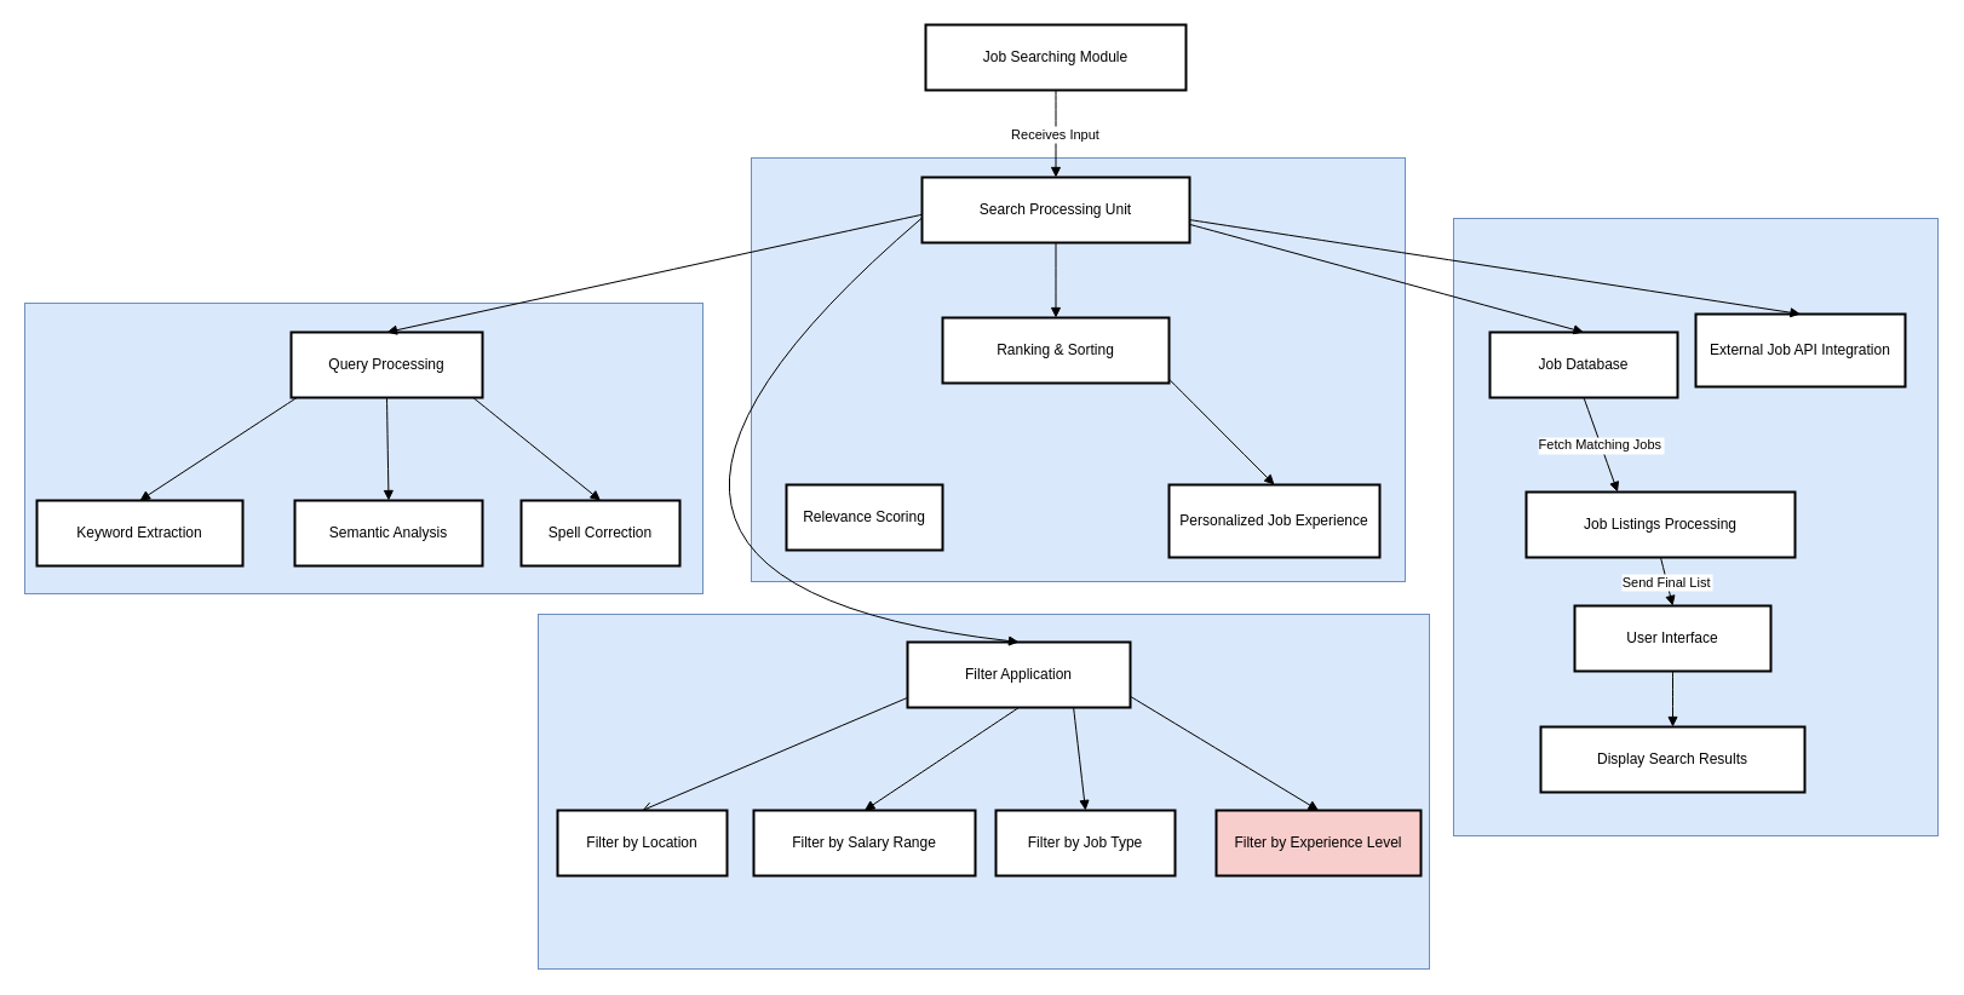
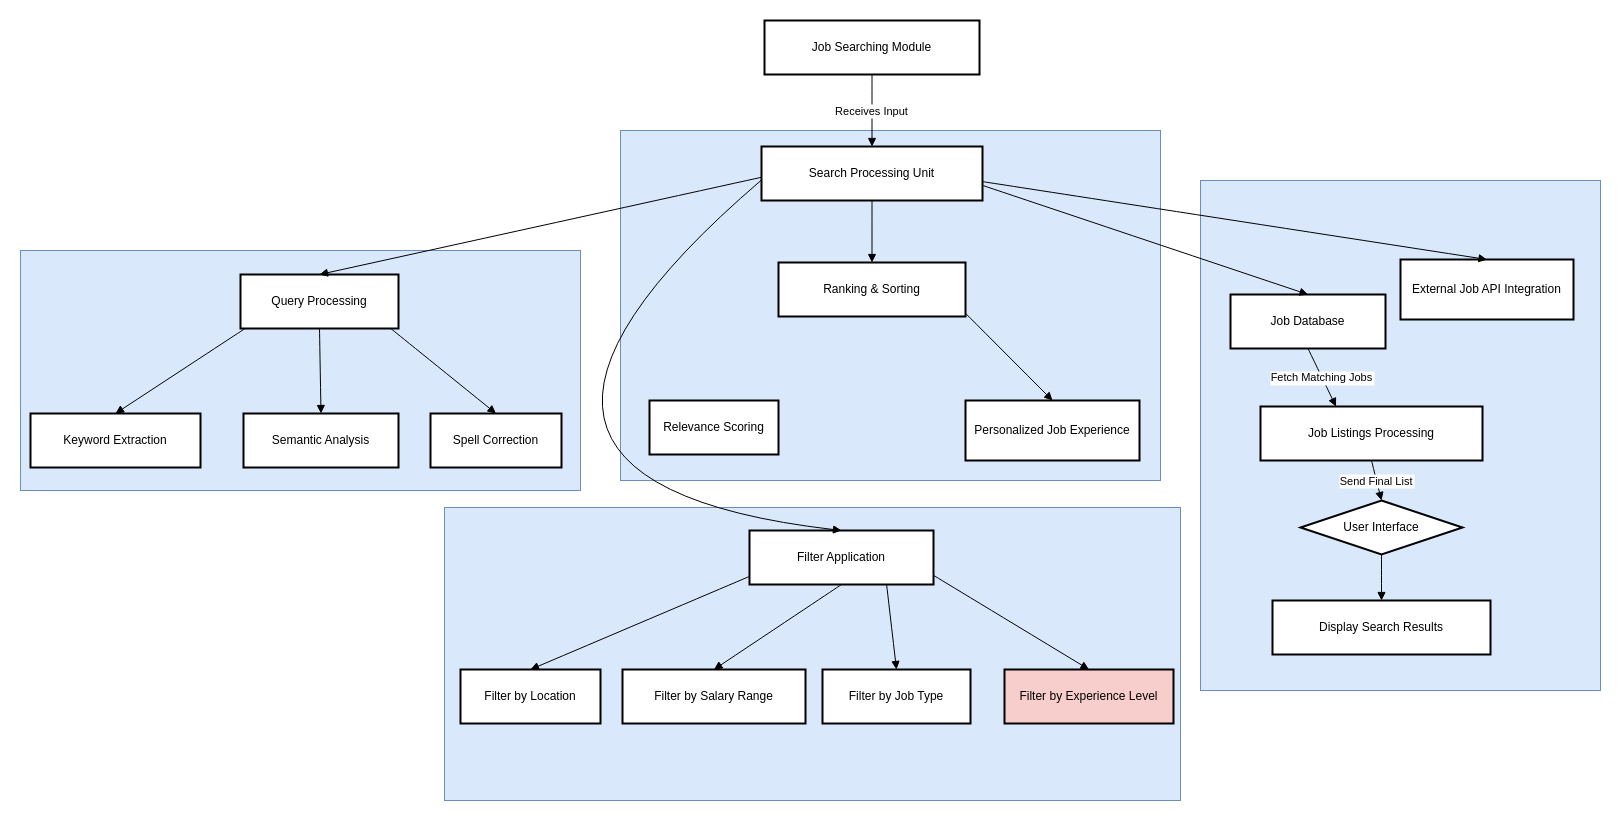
  <mxCell id="0" />
  <mxCell id="1" parent="0" />
  <mxCell id="2" value="" style="rounded=0;whiteSpace=wrap;html=1;fillColor=#dae8fc;strokeColor=#6c8ebf;" vertex="1" parent="1"><mxGeometry x="620" y="130" width="540" height="350" as="geometry" /></mxCell>
  <mxCell id="3" value="" style="rounded=0;whiteSpace=wrap;html=1;fillColor=#dae8fc;strokeColor=#6c8ebf;" vertex="1" parent="1"><mxGeometry x="1200" y="180" width="400" height="510" as="geometry" /></mxCell>
  <mxCell id="4" value="" style="rounded=0;whiteSpace=wrap;html=1;fillColor=#dae8fc;strokeColor=#6c8ebf;" vertex="1" parent="1"><mxGeometry x="444" y="507" width="736" height="293" as="geometry" /></mxCell>
  <mxCell id="5" value="" style="rounded=0;whiteSpace=wrap;html=1;fillColor=#dae8fc;strokeColor=#6c8ebf;" vertex="1" parent="1"><mxGeometry x="20" y="250" width="560" height="240" as="geometry" /></mxCell>
  <mxCell id="6" value="Semantic Analysis" style="whiteSpace=wrap;strokeWidth=2;" vertex="1" parent="1"><mxGeometry x="243" y="413" width="155" height="54" as="geometry" /></mxCell>
  <mxCell id="7" value="Job Searching Module" style="whiteSpace=wrap;strokeWidth=2;" vertex="1" parent="1"><mxGeometry x="764" y="20" width="215" height="54" as="geometry" /></mxCell>
  <mxCell id="8" value="Search Processing Unit" style="whiteSpace=wrap;strokeWidth=2;" vertex="1" parent="1"><mxGeometry x="761" y="146" width="221" height="54" as="geometry" /></mxCell>
  <mxCell id="9" value="Query Processing" style="whiteSpace=wrap;strokeWidth=2;" vertex="1" parent="1"><mxGeometry x="240" y="274" width="158" height="54" as="geometry" /></mxCell>
  <mxCell id="10" value="Filter Application" style="whiteSpace=wrap;strokeWidth=2;" vertex="1" parent="1"><mxGeometry x="749" y="530" width="184" height="54" as="geometry" /></mxCell>
  <mxCell id="11" value="Ranking &amp; Sorting" style="whiteSpace=wrap;strokeWidth=2;" vertex="1" parent="1"><mxGeometry x="778" y="262" width="187" height="54" as="geometry" /></mxCell>
  <mxCell id="12" value="Keyword Extraction" style="whiteSpace=wrap;strokeWidth=2;" vertex="1" parent="1"><mxGeometry x="30" y="413" width="170" height="54" as="geometry" /></mxCell>
  <mxCell id="13" value="Spell Correction" style="whiteSpace=wrap;strokeWidth=2;" vertex="1" parent="1"><mxGeometry x="430" y="413" width="131" height="54" as="geometry" /></mxCell>
  <mxCell id="14" value="Filter by Location" style="whiteSpace=wrap;strokeWidth=2;" vertex="1" parent="1"><mxGeometry x="460" y="669" width="140" height="54" as="geometry" /></mxCell>
  <mxCell id="15" value="Filter by Salary Range" style="whiteSpace=wrap;strokeWidth=2;" vertex="1" parent="1"><mxGeometry x="622" y="669" width="183" height="54" as="geometry" /></mxCell>
  <mxCell id="16" value="Filter by Job Type" style="whiteSpace=wrap;strokeWidth=2;" vertex="1" parent="1"><mxGeometry x="822" y="669" width="148" height="54" as="geometry" /></mxCell>
  <mxCell id="17" value="Filter by Experience Level" style="whiteSpace=wrap;strokeWidth=2;fillColor=#f8cecc;" vertex="1" parent="1"><mxGeometry x="1004" y="669" width="169" height="54" as="geometry" /></mxCell>
  <mxCell id="18" value="Relevance Scoring" style="whiteSpace=wrap;strokeWidth=2;" vertex="1" parent="1"><mxGeometry x="649" y="400" width="129" height="54" as="geometry" /></mxCell>
  <mxCell id="19" value="Personalized Job Experience" style="whiteSpace=wrap;strokeWidth=2;" vertex="1" parent="1"><mxGeometry x="965" y="400" width="174" height="60" as="geometry" /></mxCell>
- <mxCell id="20" value="Job Database" style="whiteSpace=wrap;strokeWidth=2;" vertex="1" parent="1"><mxGeometry x="1230" y="274" width="155" height="54" as="geometry" /></mxCell>
+ <mxCell id="20" value="Job Database" style="whiteSpace=wrap;strokeWidth=2;" vertex="1" parent="1"><mxGeometry x="1230" y="294" width="155" height="54" as="geometry" /></mxCell>
  <mxCell id="21" value="External Job API Integration" style="whiteSpace=wrap;strokeWidth=2;" vertex="1" parent="1"><mxGeometry x="1400" y="259" width="173" height="60" as="geometry" /></mxCell>
  <mxCell id="22" value="Job Listings Processing" style="whiteSpace=wrap;strokeWidth=2;" vertex="1" parent="1"><mxGeometry x="1260" y="406" width="222" height="54" as="geometry" /></mxCell>
- <mxCell id="23" value="User Interface" style="whiteSpace=wrap;strokeWidth=2;" vertex="1" parent="1"><mxGeometry x="1300" y="500" width="162" height="54" as="geometry" /></mxCell>
+ <mxCell id="23" value="User Interface" style="rhombus;whiteSpace=wrap;strokeWidth=2;" vertex="1" parent="1"><mxGeometry x="1300" y="500" width="162" height="54" as="geometry" /></mxCell>
  <mxCell id="24" value="Display Search Results" style="whiteSpace=wrap;strokeWidth=2;" vertex="1" parent="1"><mxGeometry x="1272" y="600" width="218" height="54" as="geometry" /></mxCell>
  <mxCell id="25" value="Receives Input" style="curved=1;startArrow=none;endArrow=block;exitX=0.5;exitY=1;entryX=0.5;entryY=0.01;rounded=0;" edge="1" parent="1" source="7" target="8"><mxGeometry relative="1" as="geometry"><Array as="points" /></mxGeometry></mxCell>
  <mxCell id="26" value="" style="curved=1;startArrow=none;endArrow=block;exitX=0;exitY=0.57;entryX=0.5;entryY=0.01;rounded=0;" edge="1" parent="1" source="8" target="9"><mxGeometry relative="1" as="geometry"><Array as="points" /></mxGeometry></mxCell>
  <mxCell id="27" value="" style="curved=1;startArrow=none;endArrow=block;exitX=0;exitY=0.62;entryX=0.5;entryY=0.01;rounded=0;" edge="1" parent="1" source="8" target="10"><mxGeometry relative="1" as="geometry"><Array as="points"><mxPoint x="410" y="480" /></Array></mxGeometry></mxCell>
  <mxCell id="28" value="" style="curved=1;startArrow=none;endArrow=block;exitX=0.5;exitY=1.01;entryX=0.5;entryY=0.01;rounded=0;" edge="1" parent="1" source="8" target="11"><mxGeometry relative="1" as="geometry"><Array as="points" /></mxGeometry></mxCell>
  <mxCell id="29" value="" style="curved=1;startArrow=none;endArrow=block;exitX=0.02;exitY=1.01;entryX=0.5;entryY=0;rounded=0;" edge="1" parent="1" source="9" target="12"><mxGeometry relative="1" as="geometry"><Array as="points" /></mxGeometry></mxCell>
  <mxCell id="30" value="" style="curved=1;startArrow=none;endArrow=block;exitX=0.5;exitY=1.01;entryX=0.5;entryY=0;rounded=0;" edge="1" parent="1" source="9" target="6"><mxGeometry relative="1" as="geometry"><Array as="points" /></mxGeometry></mxCell>
  <mxCell id="31" value="" style="curved=1;startArrow=none;endArrow=block;exitX=0.96;exitY=1.01;entryX=0.5;entryY=0;rounded=0;" edge="1" parent="1" source="9" target="13"><mxGeometry relative="1" as="geometry"><Array as="points" /></mxGeometry></mxCell>
- <mxCell id="32" value="" style="curved=1;startArrow=none;endArrow=open;exitX=0;exitY=0.85;entryX=0.5;entryY=0;rounded=0;" edge="1" parent="1" source="10" target="14"><mxGeometry relative="1" as="geometry"><Array as="points" /></mxGeometry></mxCell>
+ <mxCell id="32" value="" style="curved=1;startArrow=none;endArrow=block;exitX=0;exitY=0.85;entryX=0.5;entryY=0;rounded=0;" edge="1" parent="1" source="10" target="14"><mxGeometry relative="1" as="geometry"><Array as="points" /></mxGeometry></mxCell>
  <mxCell id="33" value="" style="curved=1;startArrow=none;endArrow=block;exitX=0.5;exitY=1;entryX=0.5;entryY=0;rounded=0;exitDx=0;exitDy=0;" edge="1" parent="1" source="10" target="15"><mxGeometry relative="1" as="geometry"><Array as="points" /></mxGeometry></mxCell>
  <mxCell id="34" value="" style="curved=1;startArrow=none;endArrow=block;exitX=0.75;exitY=1.01;entryX=0.5;entryY=0;rounded=0;" edge="1" parent="1" source="10" target="16"><mxGeometry relative="1" as="geometry"><Array as="points" /></mxGeometry></mxCell>
  <mxCell id="35" value="" style="curved=1;startArrow=none;endArrow=block;exitX=1;exitY=0.83;entryX=0.5;entryY=0;rounded=0;" edge="1" parent="1" source="10" target="17"><mxGeometry relative="1" as="geometry"><Array as="points" /></mxGeometry></mxCell>
  <mxCell id="36" value="" style="curved=1;startArrow=none;endArrow=block;exitX=1;exitY=0.94;entryX=0.5;entryY=0;rounded=0;" edge="1" parent="1" source="11" target="19"><mxGeometry relative="1" as="geometry"><Array as="points" /></mxGeometry></mxCell>
  <mxCell id="37" value="" style="curved=1;startArrow=none;endArrow=block;exitX=1;exitY=0.72;entryX=0.5;entryY=0.01;rounded=0;" edge="1" parent="1" source="8" target="20"><mxGeometry relative="1" as="geometry"><Array as="points" /></mxGeometry></mxCell>
  <mxCell id="38" value="" style="curved=1;startArrow=none;endArrow=block;exitX=1;exitY=0.65;entryX=0.5;entryY=0.01;rounded=0;" edge="1" parent="1" source="8" target="21"><mxGeometry relative="1" as="geometry"><Array as="points" /></mxGeometry></mxCell>
  <mxCell id="39" value="Fetch Matching Jobs" style="curved=1;startArrow=none;endArrow=block;exitX=0.5;exitY=1.01;entryX=0.34;entryY=0;rounded=0;" edge="1" parent="1" source="20" target="22"><mxGeometry relative="1" as="geometry"><Array as="points" /></mxGeometry></mxCell>
  <mxCell id="40" value="Send Final List" style="curved=1;startArrow=none;endArrow=block;exitX=0.5;exitY=1;entryX=0.5;entryY=0;rounded=0;" edge="1" parent="1" source="22" target="23"><mxGeometry relative="1" as="geometry"><Array as="points" /></mxGeometry></mxCell>
  <mxCell id="41" value="" style="curved=1;startArrow=none;endArrow=block;exitX=0.5;exitY=1;entryX=0.5;entryY=0;rounded=0;" edge="1" parent="1" source="23" target="24"><mxGeometry relative="1" as="geometry"><Array as="points" /></mxGeometry></mxCell>
